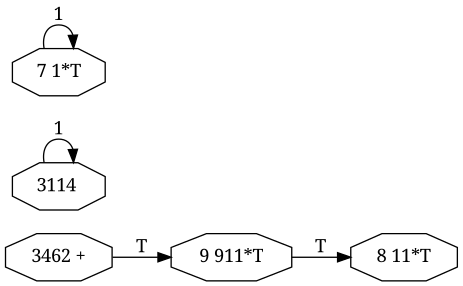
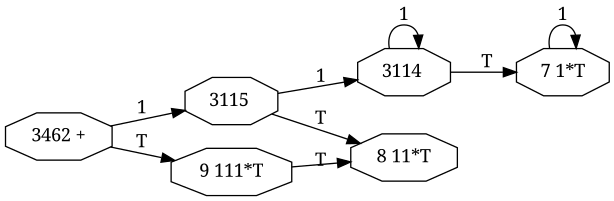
  digraph {
    fontname="Noto Serif"
    rankdir=LR
    splines=false
    node [fontname="Noto Serif" shape=octagon]
    edge [fontname="Noto Serif"]
    n1 [label="3462 +"]
-   n3 [label="9 911*T"]
+   n2 [label="3115 "]
+   n3 [label="9 111*T"]
    n4 [label="3114 "]
    n5 [label="8 11*T"]
    n6 [label="7 1*T"]
+   n1 -> n2 [label=1]
    n1 -> n3 [label=T]
+   n2 -> n4 [label=1]
+   n2 -> n5 [label=T]
    n3 -> n5 [label=T]
    n4 -> n4 [label=1]
+   n4 -> n6 [label=T]
    n6 -> n6 [label=1]
  }
